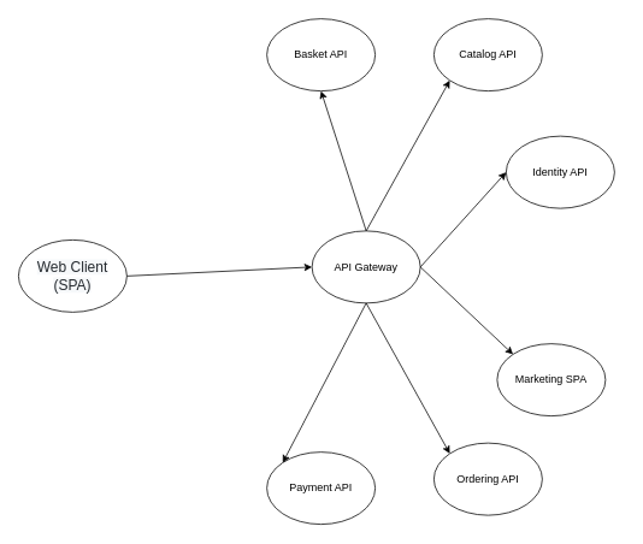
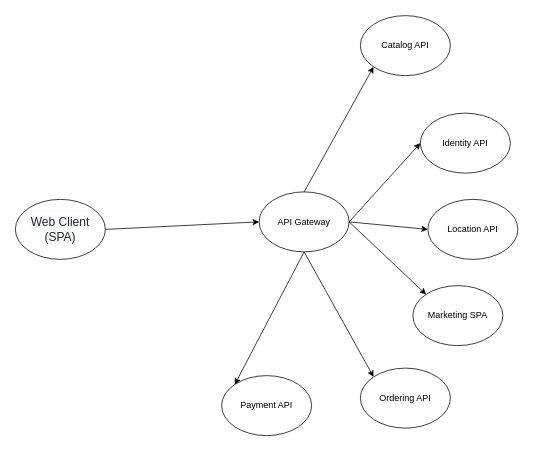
  <mxCell id="0" />
  <mxCell id="1" parent="0" />
- <mxCell id="2" value="Basket API" style="ellipse;whiteSpace=wrap;html=1;" vertex="1" parent="1"><mxGeometry x="295" y="20" width="120" height="80" as="geometry" /></mxCell>
  <mxCell id="3" value="Catalog API" style="ellipse;whiteSpace=wrap;html=1;" vertex="1" parent="1"><mxGeometry x="480" y="20" width="120" height="80" as="geometry" /></mxCell>
  <mxCell id="4" value="Identity API" style="ellipse;whiteSpace=wrap;html=1;" vertex="1" parent="1"><mxGeometry x="560" y="150" width="120" height="80" as="geometry" /></mxCell>
+ <mxCell id="5" value="Location API" style="ellipse;whiteSpace=wrap;html=1;" vertex="1" parent="1"><mxGeometry x="570" y="265" width="120" height="80" as="geometry" /></mxCell>
  <mxCell id="6" value="Marketing SPA" style="ellipse;whiteSpace=wrap;html=1;" vertex="1" parent="1"><mxGeometry x="550" y="380" width="120" height="80" as="geometry" /></mxCell>
  <mxCell id="7" value="Ordering API" style="ellipse;whiteSpace=wrap;html=1;" vertex="1" parent="1"><mxGeometry x="480" y="490" width="120" height="80" as="geometry" /></mxCell>
  <mxCell id="8" value="Payment API" style="ellipse;whiteSpace=wrap;html=1;" vertex="1" parent="1"><mxGeometry x="295" y="500" width="120" height="80" as="geometry" /></mxCell>
  <mxCell id="9" value="API Gateway" style="ellipse;whiteSpace=wrap;html=1;" vertex="1" parent="1"><mxGeometry x="345" y="255" width="120" height="80" as="geometry" /></mxCell>
  <mxCell id="10" value="&lt;span style=&quot;color: rgb(36 , 41 , 46) ; font-family: , &amp;#34;blinkmacsystemfont&amp;#34; , &amp;#34;segoe ui&amp;#34; , &amp;#34;helvetica&amp;#34; , &amp;#34;arial&amp;#34; , sans-serif , &amp;#34;apple color emoji&amp;#34; , &amp;#34;segoe ui emoji&amp;#34; ; font-size: 16px ; background-color: rgb(246 , 248 , 250)&quot;&gt;Web Client (SPA)&lt;/span&gt;" style="ellipse;whiteSpace=wrap;html=1;" vertex="1" parent="1"><mxGeometry x="20" y="265" width="120" height="80" as="geometry" /></mxCell>
  <mxCell id="11" value="" style="endArrow=classic;html=1;entryX=0;entryY=0.5;entryDx=0;entryDy=0;exitX=1;exitY=0.5;exitDx=0;exitDy=0;" edge="1" parent="1" source="10" target="9"><mxGeometry width="50" height="50" relative="1" as="geometry"><mxPoint x="330" y="400" as="sourcePoint" /><mxPoint x="380" y="350" as="targetPoint" /></mxGeometry></mxCell>
- <mxCell id="12" value="" style="endArrow=classic;html=1;entryX=0.5;entryY=1;entryDx=0;entryDy=0;exitX=0.5;exitY=0;exitDx=0;exitDy=0;" edge="1" parent="1" source="9" target="2"><mxGeometry width="50" height="50" relative="1" as="geometry"><mxPoint x="350" y="220" as="sourcePoint" /><mxPoint x="340" y="315" as="targetPoint" /></mxGeometry></mxCell>
  <mxCell id="13" value="" style="endArrow=classic;html=1;entryX=0;entryY=1;entryDx=0;entryDy=0;exitX=0.5;exitY=0;exitDx=0;exitDy=0;" edge="1" parent="1" source="9" target="3"><mxGeometry width="50" height="50" relative="1" as="geometry"><mxPoint x="410" y="260" as="sourcePoint" /><mxPoint x="350" y="325" as="targetPoint" /></mxGeometry></mxCell>
  <mxCell id="14" value="" style="endArrow=classic;html=1;entryX=0;entryY=0.5;entryDx=0;entryDy=0;exitX=1;exitY=0.5;exitDx=0;exitDy=0;" edge="1" parent="1" source="9" target="4"><mxGeometry width="50" height="50" relative="1" as="geometry"><mxPoint x="170" y="335" as="sourcePoint" /><mxPoint x="360" y="335" as="targetPoint" /></mxGeometry></mxCell>
  <mxCell id="15" value="" style="endArrow=classic;html=1;entryX=0;entryY=0;entryDx=0;entryDy=0;exitX=0.5;exitY=1;exitDx=0;exitDy=0;" edge="1" parent="1" source="9" target="8"><mxGeometry width="50" height="50" relative="1" as="geometry"><mxPoint x="180" y="345" as="sourcePoint" /><mxPoint x="370" y="345" as="targetPoint" /></mxGeometry></mxCell>
  <mxCell id="16" value="" style="endArrow=classic;html=1;entryX=0;entryY=0;entryDx=0;entryDy=0;exitX=0.5;exitY=1;exitDx=0;exitDy=0;" edge="1" parent="1" source="9" target="7"><mxGeometry width="50" height="50" relative="1" as="geometry"><mxPoint x="190" y="355" as="sourcePoint" /><mxPoint x="380" y="355" as="targetPoint" /></mxGeometry></mxCell>
  <mxCell id="17" value="" style="endArrow=classic;html=1;entryX=0;entryY=0;entryDx=0;entryDy=0;exitX=1;exitY=0.5;exitDx=0;exitDy=0;" edge="1" parent="1" source="9" target="6"><mxGeometry width="50" height="50" relative="1" as="geometry"><mxPoint x="200" y="365" as="sourcePoint" /><mxPoint x="390" y="365" as="targetPoint" /></mxGeometry></mxCell>
+ <mxCell id="18" value="" style="endArrow=classic;html=1;entryX=0;entryY=0.5;entryDx=0;entryDy=0;exitX=1;exitY=0.5;exitDx=0;exitDy=0;" edge="1" parent="1" source="9" target="5"><mxGeometry width="50" height="50" relative="1" as="geometry"><mxPoint x="210" y="375" as="sourcePoint" /><mxPoint x="400" y="375" as="targetPoint" /></mxGeometry></mxCell>
